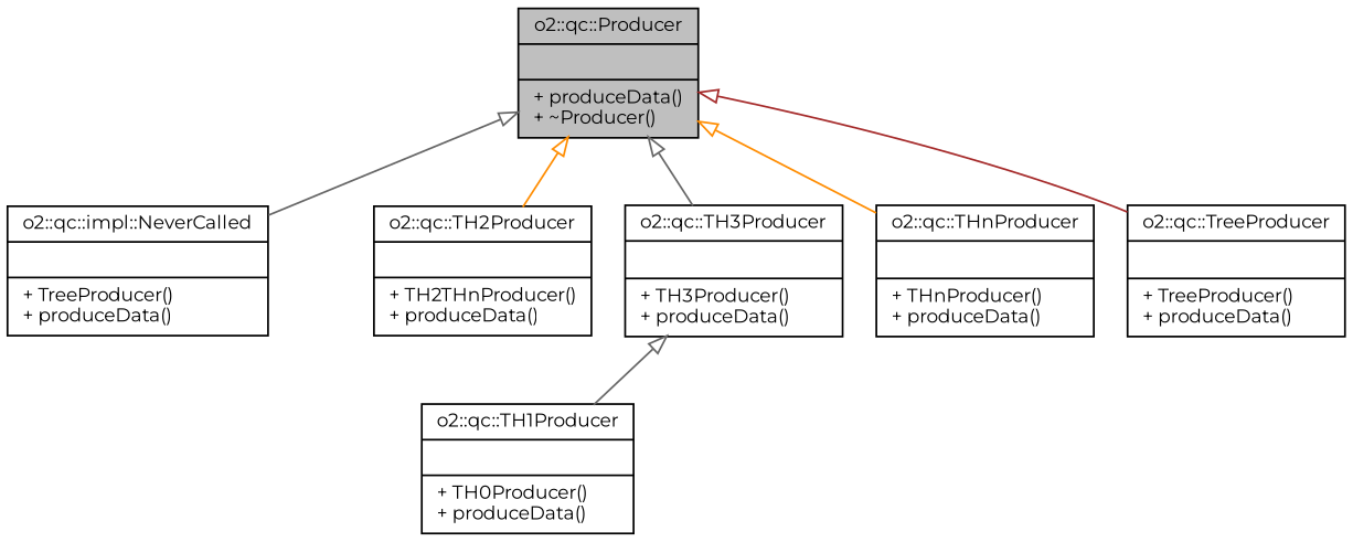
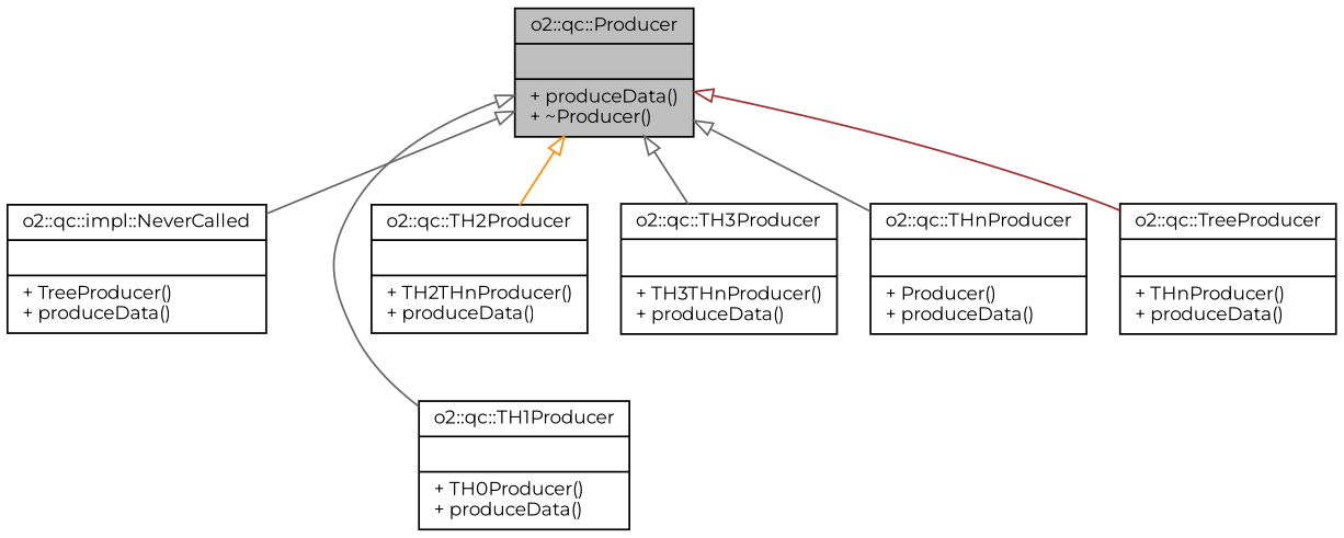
  digraph {
    fontname=Montserrat
    node [color=black fontname=Montserrat fontsize=10 shape=record]
    edge [arrowtail=onormal color=gray40 dir=back fontname=Montserrat fontsize=10 labelfontname=Helvetica labelfontsize=10 style=solid]
    n1 [fillcolor=grey75 fontcolor=black height=0.2 label="{o2::qc::Producer\n||+ produceData()\l+ ~Producer()\l}" style=filled width=0.4]
    n2 [height=0.2 label="{o2::qc::impl::NeverCalled\n||+ TreeProducer()\l+ produceData()\l}" width=0.4]
    n3 [height=0.2 label="{o2::qc::TH1Producer\n||+ TH0Producer()\l+ produceData()\l}" width=0.4]
    n4 [height=0.2 label="{o2::qc::TH2Producer\n||+ TH2THnProducer()\l+ produceData()\l}" width=0.4]
-   n5 [height=0.2 label="{o2::qc::TH3Producer\n||+ TH3Producer()\l+ produceData()\l}" width=0.4]
-   n6 [height=0.2 label="{o2::qc::THnProducer\n||+ THnProducer()\l+ produceData()\l}" width=0.4]
-   n7 [height=0.2 label="{o2::qc::TreeProducer\n||+ TreeProducer()\l+ produceData()\l}" width=0.4]
+   n5 [height=0.2 label="{o2::qc::TH3Producer\n||+ TH3THnProducer()\l+ produceData()\l}" width=0.4]
+   n6 [height=0.2 label="{o2::qc::THnProducer\n||+ Producer()\l+ produceData()\l}" width=0.4]
+   n7 [height=0.2 label="{o2::qc::TreeProducer\n||+ THnProducer()\l+ produceData()\l}" width=0.4]
    n1 -> n2
-   n5 -> n3
+   n1 -> n3
    n1 -> n4 [color=darkorange]
    n1 -> n5
-   n1 -> n6 [color=darkorange]
+   n1 -> n6
    n1 -> n7 [color=brown]
  }
